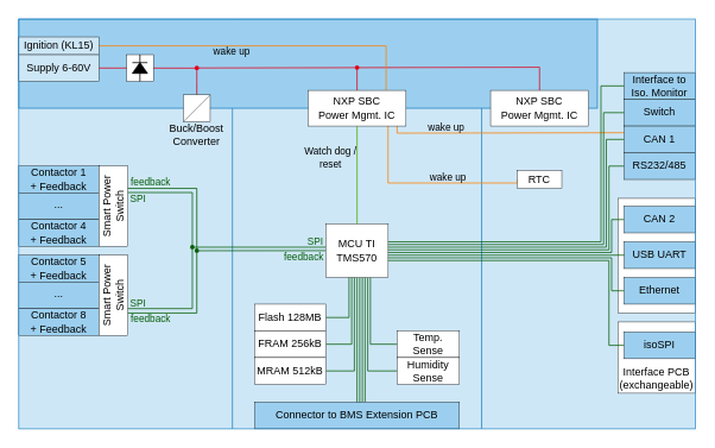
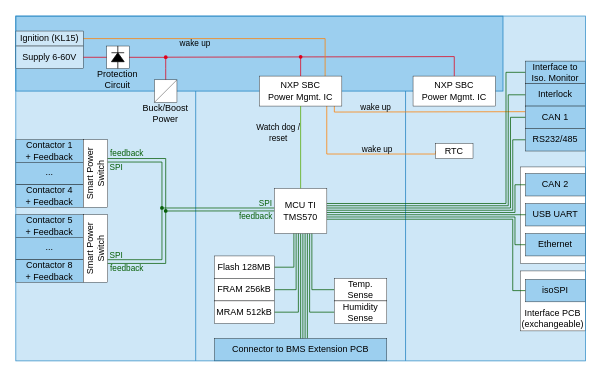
  <mxCell id="0" />
  <mxCell id="1" parent="0" />
  <mxCell id="2" value="" style="rounded=0;whiteSpace=wrap;html=1;fillColor=#cee7f7;strokeColor=none;strokeWidth=1;fontColor=#62bbaf;fontStyle=1" parent="1" vertex="1"><mxGeometry x="20" y="21" width="760" height="460" as="geometry" /></mxCell>
  <mxCell id="3" value="" style="endArrow=none;html=1;rounded=0;strokeColor=#1f82c0;strokeWidth=1;entryX=0.8;entryY=0.008;entryDx=0;entryDy=0;entryPerimeter=0;" parent="1" target="6" edge="1"><mxGeometry width="50" height="50" relative="1" as="geometry"><mxPoint x="540" y="481" as="sourcePoint" /><mxPoint x="539" y="20" as="targetPoint" /></mxGeometry></mxCell>
  <mxCell id="4" value="" style="endArrow=none;html=1;rounded=0;strokeColor=#1f82c0;strokeWidth=1;" parent="1" edge="1"><mxGeometry width="50" height="50" relative="1" as="geometry"><mxPoint x="260" y="481" as="sourcePoint" /><mxPoint x="260" y="21" as="targetPoint" /></mxGeometry></mxCell>
  <mxCell id="5" value="" style="rounded=0;whiteSpace=wrap;html=1;strokeWidth=0.5;" parent="1" vertex="1"><mxGeometry x="693" y="222.25" width="87" height="128.75" as="geometry" /></mxCell>
  <mxCell id="6" value="" style="rounded=0;whiteSpace=wrap;html=1;fillColor=#9ccfef;strokeColor=#1f82c0;strokeWidth=1;" parent="1" vertex="1"><mxGeometry x="20" y="21" width="650" height="100" as="geometry" /></mxCell>
  <mxCell id="7" value="Contactor 1&lt;br&gt;&lt;div style=&quot;&quot;&gt;&lt;span style=&quot;background-color: initial;&quot;&gt;+ Feedback&lt;/span&gt;&lt;/div&gt;" style="rounded=0;whiteSpace=wrap;html=1;fillColor=#9ccfef;align=center;strokeWidth=0.5;" parent="1" vertex="1"><mxGeometry x="20" y="186" width="90" height="30" as="geometry" /></mxCell>
  <mxCell id="8" value="..." style="rounded=0;whiteSpace=wrap;html=1;fillColor=#9ccfef;verticalAlign=top;align=center;strokeWidth=0.5;" parent="1" vertex="1"><mxGeometry x="20" y="216" width="90" height="30" as="geometry" /></mxCell>
  <mxCell id="9" value="Contactor 4&lt;div&gt;&lt;div style=&quot;&quot;&gt;&lt;span style=&quot;background-color: initial;&quot;&gt;+ Feedback&lt;/span&gt;&lt;/div&gt;&lt;/div&gt;" style="rounded=0;whiteSpace=wrap;html=1;fillColor=#9ccfef;align=center;strokeWidth=0.5;" parent="1" vertex="1"><mxGeometry x="20" y="246" width="90" height="30" as="geometry" /></mxCell>
  <mxCell id="10" value="Contactor 5&lt;br&gt;&lt;div style=&quot;&quot;&gt;&lt;span style=&quot;background-color: initial;&quot;&gt;+ Feedback&lt;/span&gt;&lt;/div&gt;" style="rounded=0;whiteSpace=wrap;html=1;fillColor=#9ccfef;align=center;strokeWidth=0.5;" parent="1" vertex="1"><mxGeometry x="20" y="286" width="90" height="30" as="geometry" /></mxCell>
  <mxCell id="11" value="..." style="rounded=0;whiteSpace=wrap;html=1;fillColor=#9ccfef;verticalAlign=top;align=center;strokeWidth=0.5;" parent="1" vertex="1"><mxGeometry x="20" y="316" width="90" height="30" as="geometry" /></mxCell>
  <mxCell id="12" value="Contactor 8&lt;div&gt;&lt;div style=&quot;&quot;&gt;&lt;span style=&quot;background-color: initial;&quot;&gt;+ Feedback&lt;/span&gt;&lt;/div&gt;&lt;/div&gt;" style="rounded=0;whiteSpace=wrap;html=1;fillColor=#9ccfef;align=center;strokeWidth=0.5;" parent="1" vertex="1"><mxGeometry x="20" y="346" width="90" height="30" as="geometry" /></mxCell>
  <mxCell id="13" value="NXP SBC&lt;br&gt;Power Mgmt. IC" style="rounded=0;whiteSpace=wrap;html=1;strokeWidth=0.5;" parent="1" vertex="1"><mxGeometry x="550" y="101" width="110" height="40" as="geometry" /></mxCell>
  <mxCell id="14" value="Interface PCB&lt;br&gt;(exchangeable)" style="rounded=0;whiteSpace=wrap;html=1;verticalAlign=bottom;strokeWidth=0.5;" parent="1" vertex="1"><mxGeometry x="693" y="361" width="87" height="80" as="geometry" /></mxCell>
  <mxCell id="15" value="" style="endArrow=none;html=1;rounded=0;entryX=0.5;entryY=0;entryDx=0;entryDy=0;strokeColor=#e2001a;exitX=0.473;exitY=1.039;exitDx=0;exitDy=0;exitPerimeter=0;" parent="1" source="83" target="29" edge="1"><mxGeometry width="50" height="50" relative="1" as="geometry"><mxPoint x="220" y="66" as="sourcePoint" /><mxPoint x="410" y="241" as="targetPoint" /><Array as="points"><mxPoint x="220" y="91" /></Array></mxGeometry></mxCell>
  <mxCell id="16" value="" style="endArrow=none;html=1;rounded=0;exitDx=0;exitDy=0;entryX=0.5;entryY=0;entryDx=0;entryDy=0;edgeStyle=elbowEdgeStyle;elbow=vertical;strokeColor=#e2001a;" parent="1" source="83" target="13" edge="1"><mxGeometry width="50" height="50" relative="1" as="geometry"><mxPoint x="360" y="291" as="sourcePoint" /><mxPoint x="600" y="66" as="targetPoint" /><Array as="points"><mxPoint x="359" y="75" /></Array></mxGeometry></mxCell>
  <mxCell id="17" value="" style="endArrow=none;html=1;rounded=0;entryX=0.5;entryY=0;entryDx=0;entryDy=0;strokeColor=#e2001a;" parent="1" source="77" target="26" edge="1"><mxGeometry width="50" height="50" relative="1" as="geometry"><mxPoint x="400" y="66" as="sourcePoint" /><mxPoint x="399.86" y="86" as="targetPoint" /></mxGeometry></mxCell>
- <mxCell id="19" value="Buck/Boost&lt;br&gt;Converter" style="text;html=1;align=center;verticalAlign=middle;whiteSpace=wrap;rounded=0;" parent="1" vertex="1"><mxGeometry x="190" y="136" width="60" height="30" as="geometry" /></mxCell>
+ <mxCell id="18" value="Protection&lt;br&gt;Circuit" style="text;html=1;align=center;verticalAlign=middle;whiteSpace=wrap;rounded=0;" parent="1" vertex="1"><mxGeometry x="126.25" y="90.91" width="60" height="30" as="geometry" /></mxCell>
+ <mxCell id="19" value="Buck/Boost&lt;br&gt;Power" style="text;html=1;align=center;verticalAlign=middle;whiteSpace=wrap;rounded=0;" parent="1" vertex="1"><mxGeometry x="190" y="136" width="60" height="30" as="geometry" /></mxCell>
  <mxCell id="20" value="" style="endArrow=none;html=1;rounded=0;entryX=1;entryY=0.5;entryDx=0;entryDy=0;exitX=0.797;exitY=0.022;exitDx=0;exitDy=0;exitPerimeter=0;edgeStyle=elbowEdgeStyle;elbow=vertical;strokeColor=#FF8000;" parent="1" source="26" target="27" edge="1"><mxGeometry width="50" height="50" relative="1" as="geometry"><mxPoint x="380" y="431" as="sourcePoint" /><mxPoint x="430" y="381" as="targetPoint" /><Array as="points"><mxPoint x="270" y="51" /></Array></mxGeometry></mxCell>
  <mxCell id="21" value="wake up" style="edgeLabel;html=1;align=center;verticalAlign=middle;resizable=0;points=[];labelBackgroundColor=none;" parent="20" vertex="1" connectable="0"><mxGeometry x="0.205" relative="1" as="geometry"><mxPoint y="6" as="offset" /></mxGeometry></mxCell>
  <mxCell id="22" value="" style="endArrow=none;html=1;rounded=0;exitX=0;exitY=0.25;exitDx=0;exitDy=0;edgeStyle=elbowEdgeStyle;elbow=vertical;strokeColor=#FF8000;" parent="1" source="75" edge="1"><mxGeometry width="50" height="50" relative="1" as="geometry"><mxPoint x="660" y="279" as="sourcePoint" /><mxPoint x="445" y="141" as="targetPoint" /><Array as="points"><mxPoint x="580" y="149" /></Array></mxGeometry></mxCell>
  <mxCell id="23" value="wake up" style="edgeLabel;html=1;align=center;verticalAlign=middle;resizable=0;points=[];labelBackgroundColor=none;" parent="22" vertex="1" connectable="0"><mxGeometry x="0.494" y="-1" relative="1" as="geometry"><mxPoint x="-4" y="-6" as="offset" /></mxGeometry></mxCell>
  <mxCell id="24" value="" style="endArrow=none;html=1;rounded=0;entryX=0.817;entryY=0.994;entryDx=0;entryDy=0;exitX=0;exitY=0.5;exitDx=0;exitDy=0;edgeStyle=elbowEdgeStyle;elbow=vertical;strokeColor=#FF8000;entryPerimeter=0;" parent="1" source="76" target="26" edge="1"><mxGeometry width="50" height="50" relative="1" as="geometry"><mxPoint x="710" y="159" as="sourcePoint" /><mxPoint x="455" y="151" as="targetPoint" /><Array as="points"><mxPoint x="510" y="205" /></Array></mxGeometry></mxCell>
  <mxCell id="25" value="wake up" style="edgeLabel;html=1;align=center;verticalAlign=middle;resizable=0;points=[];fontColor=default;labelBackgroundColor=none;" parent="24" vertex="1" connectable="0"><mxGeometry x="-0.133" y="-2" relative="1" as="geometry"><mxPoint x="9" y="-5" as="offset" /></mxGeometry></mxCell>
  <mxCell id="26" value="NXP SBC&lt;br&gt;Power Mgmt. IC" style="rounded=0;whiteSpace=wrap;html=1;strokeWidth=0.5;" parent="1" vertex="1"><mxGeometry x="345" y="101" width="110" height="40" as="geometry" /></mxCell>
  <mxCell id="27" value="Ignition (KL15)" style="rounded=0;whiteSpace=wrap;html=1;fillColor=#cee7f7;strokeWidth=0.5;" parent="1" vertex="1"><mxGeometry x="20" y="40.91" width="90" height="20" as="geometry" /></mxCell>
  <mxCell id="28" value="Supply 6-60V" style="rounded=0;whiteSpace=wrap;html=1;fillColor=#cee7f7;strokeWidth=0.5;" parent="1" vertex="1"><mxGeometry x="20" y="60.91" width="90" height="30" as="geometry" /></mxCell>
  <mxCell id="29" value="" style="rounded=0;whiteSpace=wrap;html=1;strokeWidth=0.5;" parent="1" vertex="1"><mxGeometry x="205" y="106" width="30" height="30" as="geometry" /></mxCell>
  <mxCell id="30" value="" style="endArrow=none;html=1;rounded=0;entryX=1;entryY=0;entryDx=0;entryDy=0;exitX=0;exitY=1;exitDx=0;exitDy=0;strokeWidth=0.5;" parent="1" source="29" target="29" edge="1"><mxGeometry width="50" height="50" relative="1" as="geometry"><mxPoint x="360" y="271" as="sourcePoint" /><mxPoint x="410" y="221" as="targetPoint" /></mxGeometry></mxCell>
  <mxCell id="31" value="" style="endArrow=none;html=1;rounded=0;entryX=0.5;entryY=1;entryDx=0;entryDy=0;exitX=0.5;exitY=0;exitDx=0;exitDy=0;strokeColor=#54a800;fillColor=#cdeb8b;" parent="1" source="78" target="26" edge="1"><mxGeometry width="50" height="50" relative="1" as="geometry"><mxPoint x="370" y="461" as="sourcePoint" /><mxPoint x="420" y="411" as="targetPoint" /></mxGeometry></mxCell>
  <mxCell id="32" value="Watch dog /&lt;br&gt;reset" style="edgeLabel;html=1;align=center;verticalAlign=middle;resizable=0;points=[];labelBackgroundColor=none;" parent="31" vertex="1" connectable="0"><mxGeometry x="0.583" y="-2" relative="1" as="geometry"><mxPoint x="-33" y="12" as="offset" /></mxGeometry></mxCell>
  <mxCell id="33" value="" style="endArrow=none;html=1;rounded=0;edgeStyle=elbowEdgeStyle;elbow=horizontal;strokeColor=#075f07;" parent="1" edge="1"><mxGeometry width="50" height="50" relative="1" as="geometry"><mxPoint x="141" y="211" as="sourcePoint" /><mxPoint x="142" y="351" as="targetPoint" /><Array as="points"><mxPoint x="220" y="271" /></Array></mxGeometry></mxCell>
  <mxCell id="34" value="feedback" style="edgeLabel;html=1;align=center;verticalAlign=middle;resizable=0;points=[];labelBackgroundColor=none;fontColor=#075f07;" parent="33" vertex="1" connectable="0"><mxGeometry x="-0.695" y="2" relative="1" as="geometry"><mxPoint x="-19" y="-6" as="offset" /></mxGeometry></mxCell>
  <mxCell id="35" value="feedback" style="edgeLabel;html=1;align=center;verticalAlign=middle;resizable=0;points=[];labelBackgroundColor=none;fontColor=#075f07;" parent="33" vertex="1" connectable="0"><mxGeometry x="0.714" y="1" relative="1" as="geometry"><mxPoint x="-17" y="5" as="offset" /></mxGeometry></mxCell>
  <mxCell id="36" value="" style="endArrow=none;html=1;rounded=0;exitX=0.67;exitY=0.982;exitDx=0;exitDy=0;edgeStyle=elbowEdgeStyle;elbow=horizontal;strokeColor=#075f07;exitPerimeter=0;" parent="1" source="39" edge="1"><mxGeometry width="50" height="50" relative="1" as="geometry"><mxPoint x="153" y="219" as="sourcePoint" /><mxPoint x="141" y="346" as="targetPoint" /><Array as="points"><mxPoint x="215" y="283" /></Array></mxGeometry></mxCell>
  <mxCell id="37" value="SPI" style="edgeLabel;html=1;align=center;verticalAlign=middle;resizable=0;points=[];labelBackgroundColor=none;fontColor=#075f07;" parent="36" vertex="1" connectable="0"><mxGeometry x="-0.553" relative="1" as="geometry"><mxPoint x="-50" y="7" as="offset" /></mxGeometry></mxCell>
  <mxCell id="38" value="SPI" style="edgeLabel;html=1;align=center;verticalAlign=middle;resizable=0;points=[];labelBackgroundColor=none;fontColor=#075f07;" parent="36" vertex="1" connectable="0"><mxGeometry x="0.622" y="-2" relative="1" as="geometry"><mxPoint x="-40" y="-5" as="offset" /></mxGeometry></mxCell>
  <mxCell id="39" value="Smart Power Switch" style="rounded=0;whiteSpace=wrap;html=1;rotation=270;fontSize=12;fontStyle=0;strokeWidth=0.5;" parent="1" vertex="1"><mxGeometry x="81.25" y="214.75" width="90" height="32.5" as="geometry" /></mxCell>
  <mxCell id="40" value="Smart Power Switch" style="rounded=0;whiteSpace=wrap;html=1;rotation=270;fontSize=12;fontStyle=0;strokeWidth=0.5;" parent="1" vertex="1"><mxGeometry x="81.25" y="314.75" width="90" height="32.5" as="geometry" /></mxCell>
  <mxCell id="41" value="" style="endArrow=none;html=1;rounded=0;entryX=0;entryY=0.25;entryDx=0;entryDy=0;strokeColor=#075f07;" parent="1" edge="1"><mxGeometry width="50" height="50" relative="1" as="geometry"><mxPoint x="215" y="277" as="sourcePoint" /><mxPoint x="365" y="277" as="targetPoint" /></mxGeometry></mxCell>
  <mxCell id="42" value="SPI" style="edgeLabel;html=1;align=center;verticalAlign=middle;resizable=0;points=[];labelBackgroundColor=none;fontColor=#075f07;" parent="41" vertex="1" connectable="0"><mxGeometry x="0.468" y="1" relative="1" as="geometry"><mxPoint x="27" y="-6" as="offset" /></mxGeometry></mxCell>
  <mxCell id="43" value="" style="endArrow=none;html=1;rounded=0;entryX=0;entryY=0.5;entryDx=0;entryDy=0;strokeColor=#075f07;" parent="1" source="80" edge="1"><mxGeometry width="50" height="50" relative="1" as="geometry"><mxPoint x="220" y="280.9" as="sourcePoint" /><mxPoint x="365" y="280.9" as="targetPoint" /></mxGeometry></mxCell>
  <mxCell id="44" value="feedback" style="edgeLabel;html=1;align=center;verticalAlign=middle;resizable=0;points=[];labelBackgroundColor=none;fontColor=#075f07;" parent="43" vertex="1" connectable="0"><mxGeometry x="0.752" y="1" relative="1" as="geometry"><mxPoint x="-7" y="8" as="offset" /></mxGeometry></mxCell>
  <mxCell id="45" value="" style="endArrow=none;html=1;rounded=0;entryX=0.5;entryY=1;entryDx=0;entryDy=0;strokeColor=#075f07;exitX=0.5;exitY=0;exitDx=0;exitDy=0;" parent="1" target="78" edge="1"><mxGeometry width="50" height="50" relative="1" as="geometry"><mxPoint x="400" y="451.9" as="sourcePoint" /><mxPoint x="400" y="311.9" as="targetPoint" /></mxGeometry></mxCell>
  <mxCell id="46" value="" style="endArrow=none;html=1;rounded=0;entryX=0.573;entryY=0.985;entryDx=0;entryDy=0;strokeColor=#075f07;entryPerimeter=0;exitX=0.573;exitY=0.985;exitDx=0;exitDy=0;exitPerimeter=0;" parent="1" edge="1"><mxGeometry width="50" height="50" relative="1" as="geometry"><mxPoint x="403" y="452.9" as="sourcePoint" /><mxPoint x="403" y="311" as="targetPoint" /></mxGeometry></mxCell>
  <mxCell id="47" value="" style="endArrow=none;html=1;rounded=0;entryX=0.64;entryY=0.996;entryDx=0;entryDy=0;strokeColor=#075f07;exitX=0.54;exitY=0.002;exitDx=0;exitDy=0;entryPerimeter=0;exitPerimeter=0;" parent="1" edge="1"><mxGeometry width="50" height="50" relative="1" as="geometry"><mxPoint x="406" y="451.06" as="sourcePoint" /><mxPoint x="406" y="310.76" as="targetPoint" /></mxGeometry></mxCell>
  <mxCell id="48" value="" style="endArrow=none;html=1;rounded=0;entryX=0.64;entryY=0.996;entryDx=0;entryDy=0;strokeColor=#075f07;exitX=0.54;exitY=0.002;exitDx=0;exitDy=0;entryPerimeter=0;exitPerimeter=0;" parent="1" edge="1"><mxGeometry width="50" height="50" relative="1" as="geometry"><mxPoint x="409" y="451" as="sourcePoint" /><mxPoint x="409" y="310.7" as="targetPoint" /></mxGeometry></mxCell>
  <mxCell id="49" value="Connector to BMS Extension PCB" style="rounded=0;whiteSpace=wrap;html=1;fillColor=#9ccfef;align=center;strokeWidth=0.5;" parent="1" vertex="1"><mxGeometry x="285" y="451" width="230" height="30" as="geometry" /></mxCell>
  <mxCell id="50" value="" style="endArrow=none;html=1;rounded=0;entryX=0.64;entryY=0.996;entryDx=0;entryDy=0;strokeColor=#075f07;exitX=0;exitY=0.5;exitDx=0;exitDy=0;entryPerimeter=0;edgeStyle=elbowEdgeStyle;elbow=vertical;" parent="1" source="52" edge="1"><mxGeometry width="50" height="50" relative="1" as="geometry"><mxPoint x="413.36" y="451" as="sourcePoint" /><mxPoint x="415" y="310.7" as="targetPoint" /><Array as="points"><mxPoint x="430" y="386" /></Array></mxGeometry></mxCell>
  <mxCell id="51" value="" style="endArrow=none;html=1;rounded=0;entryX=0.64;entryY=0.996;entryDx=0;entryDy=0;strokeColor=#075f07;exitX=0;exitY=0.5;exitDx=0;exitDy=0;entryPerimeter=0;edgeStyle=elbowEdgeStyle;elbow=vertical;" parent="1" source="53" edge="1"><mxGeometry width="50" height="50" relative="1" as="geometry"><mxPoint x="412" y="390.05" as="sourcePoint" /><mxPoint x="412" y="311" as="targetPoint" /><Array as="points"><mxPoint x="430" y="416" /></Array></mxGeometry></mxCell>
  <mxCell id="52" value="Temp.&lt;br&gt;Sense" style="rounded=0;whiteSpace=wrap;html=1;strokeWidth=0.5;" parent="1" vertex="1"><mxGeometry x="445" y="371" width="70" height="30" as="geometry" /></mxCell>
  <mxCell id="53" value="Humidity&lt;br&gt;Sense" style="rounded=0;whiteSpace=wrap;html=1;strokeWidth=0.5;" parent="1" vertex="1"><mxGeometry x="445" y="401" width="70" height="30" as="geometry" /></mxCell>
  <mxCell id="54" value="" style="endArrow=none;html=1;rounded=0;entryX=0.64;entryY=0.996;entryDx=0;entryDy=0;strokeColor=#075f07;exitX=1;exitY=0.5;exitDx=0;exitDy=0;entryPerimeter=0;edgeStyle=elbowEdgeStyle;elbow=vertical;" parent="1" source="59" edge="1"><mxGeometry width="50" height="50" relative="1" as="geometry"><mxPoint x="345" y="416" as="sourcePoint" /><mxPoint x="397" y="310" as="targetPoint" /><Array as="points"><mxPoint x="380" y="416" /></Array></mxGeometry></mxCell>
  <mxCell id="55" value="" style="endArrow=none;html=1;rounded=0;entryX=0.64;entryY=0.996;entryDx=0;entryDy=0;strokeColor=#075f07;exitX=1;exitY=0.5;exitDx=0;exitDy=0;entryPerimeter=0;edgeStyle=elbowEdgeStyle;elbow=vertical;" parent="1" source="58" edge="1"><mxGeometry width="50" height="50" relative="1" as="geometry"><mxPoint x="385" y="426" as="sourcePoint" /><mxPoint x="394" y="310" as="targetPoint" /><Array as="points"><mxPoint x="390" y="386" /></Array></mxGeometry></mxCell>
  <mxCell id="56" value="" style="endArrow=none;html=1;rounded=0;strokeColor=#075f07;exitX=1;exitY=0.5;exitDx=0;exitDy=0;edgeStyle=elbowEdgeStyle;elbow=vertical;" parent="1" source="57" edge="1"><mxGeometry width="50" height="50" relative="1" as="geometry"><mxPoint x="375" y="352" as="sourcePoint" /><mxPoint x="391" y="301" as="targetPoint" /><Array as="points"><mxPoint x="380" y="356" /></Array></mxGeometry></mxCell>
  <mxCell id="57" value="Flash 128MB" style="rounded=0;whiteSpace=wrap;html=1;strokeWidth=0.5;" parent="1" vertex="1"><mxGeometry x="285" y="341" width="80" height="30" as="geometry" /></mxCell>
  <mxCell id="58" value="FRAM 256kB" style="rounded=0;whiteSpace=wrap;html=1;strokeWidth=0.5;" parent="1" vertex="1"><mxGeometry x="285" y="371" width="80" height="30" as="geometry" /></mxCell>
  <mxCell id="59" value="MRAM 512kB" style="rounded=0;whiteSpace=wrap;html=1;strokeWidth=0.5;" parent="1" vertex="1"><mxGeometry x="285" y="401" width="80" height="30" as="geometry" /></mxCell>
  <mxCell id="60" value="" style="endArrow=none;html=1;rounded=0;strokeColor=#075f07;" parent="1" edge="1"><mxGeometry width="50" height="50" relative="1" as="geometry"><mxPoint x="701" y="286" as="sourcePoint" /><mxPoint x="433" y="286" as="targetPoint" /></mxGeometry></mxCell>
  <mxCell id="61" value="" style="endArrow=none;html=1;rounded=0;strokeColor=#075f07;exitX=0;exitY=0.5;exitDx=0;exitDy=0;edgeStyle=elbowEdgeStyle;" parent="1" source="64" edge="1"><mxGeometry width="50" height="50" relative="1" as="geometry"><mxPoint x="710" y="296" as="sourcePoint" /><mxPoint x="434" y="289" as="targetPoint" /><Array as="points"><mxPoint x="686" y="308" /></Array></mxGeometry></mxCell>
  <mxCell id="62" value="" style="endArrow=none;html=1;rounded=0;strokeColor=#075f07;exitX=0;exitY=0.5;exitDx=0;exitDy=0;edgeStyle=elbowEdgeStyle;" parent="1" source="65" edge="1"><mxGeometry width="50" height="50" relative="1" as="geometry"><mxPoint x="710" y="336" as="sourcePoint" /><mxPoint x="433" y="292" as="targetPoint" /><Array as="points"><mxPoint x="683" y="335" /></Array></mxGeometry></mxCell>
  <mxCell id="63" value="USB UART" style="rounded=0;whiteSpace=wrap;html=1;fillColor=#9ccfef;align=center;strokeWidth=0.5;" parent="1" vertex="1"><mxGeometry x="700" y="271" width="80" height="30" as="geometry" /></mxCell>
  <mxCell id="64" value="Ethernet" style="rounded=0;whiteSpace=wrap;html=1;fillColor=#9ccfef;align=center;strokeWidth=0.5;" parent="1" vertex="1"><mxGeometry x="700" y="311" width="80" height="30" as="geometry" /></mxCell>
  <mxCell id="65" value="isoSPI" style="rounded=0;whiteSpace=wrap;html=1;fillColor=#9ccfef;align=center;strokeWidth=0.5;" parent="1" vertex="1"><mxGeometry x="700" y="372.25" width="80" height="30" as="geometry" /></mxCell>
  <mxCell id="66" value="" style="endArrow=none;html=1;rounded=0;strokeColor=#075f07;exitX=0;exitY=0.5;exitDx=0;exitDy=0;edgeStyle=elbowEdgeStyle;" parent="1" source="74" edge="1"><mxGeometry width="50" height="50" relative="1" as="geometry"><mxPoint x="710" y="336" as="sourcePoint" /><mxPoint x="433" y="283" as="targetPoint" /><Array as="points"><mxPoint x="686" y="263" /></Array></mxGeometry></mxCell>
  <mxCell id="67" value="" style="endArrow=none;html=1;rounded=0;strokeColor=#075f07;exitX=0;exitY=0.5;exitDx=0;exitDy=0;edgeStyle=elbowEdgeStyle;" parent="1" source="73" edge="1"><mxGeometry width="50" height="50" relative="1" as="geometry"><mxPoint x="710" y="256" as="sourcePoint" /><mxPoint x="433" y="280" as="targetPoint" /><Array as="points"><mxPoint x="683" y="231" /></Array></mxGeometry></mxCell>
  <mxCell id="68" value="" style="endArrow=none;html=1;rounded=0;strokeColor=#075f07;exitX=0;exitY=0.5;exitDx=0;exitDy=0;edgeStyle=elbowEdgeStyle;" parent="1" source="75" edge="1"><mxGeometry width="50" height="50" relative="1" as="geometry"><mxPoint x="710" y="196" as="sourcePoint" /><mxPoint x="433" y="277" as="targetPoint" /><Array as="points"><mxPoint x="680" y="212" /></Array></mxGeometry></mxCell>
  <mxCell id="69" value="" style="endArrow=none;html=1;rounded=0;strokeColor=#075f07;exitX=0;exitY=0.5;exitDx=0;exitDy=0;edgeStyle=elbowEdgeStyle;" parent="1" source="72" edge="1"><mxGeometry width="50" height="50" relative="1" as="geometry"><mxPoint x="710" y="166" as="sourcePoint" /><mxPoint x="433" y="274" as="targetPoint" /><Array as="points"><mxPoint x="677" y="199" /><mxPoint x="650" y="161" /><mxPoint x="650" y="191" /></Array></mxGeometry></mxCell>
  <mxCell id="70" value="" style="endArrow=none;html=1;rounded=0;strokeColor=#075f07;exitX=0;exitY=0.5;exitDx=0;exitDy=0;edgeStyle=elbowEdgeStyle;elbow=horizontal;" parent="1" source="71" edge="1"><mxGeometry width="50" height="50" relative="1" as="geometry"><mxPoint x="710" y="136" as="sourcePoint" /><mxPoint x="433" y="271" as="targetPoint" /><Array as="points"><mxPoint x="674" y="184" /></Array></mxGeometry></mxCell>
  <mxCell id="71" value="Interface to Iso. Monitor" style="rounded=0;whiteSpace=wrap;html=1;fillColor=#9ccfef;align=center;strokeWidth=0.5;" parent="1" vertex="1"><mxGeometry x="700" y="81" width="80" height="30" as="geometry" /></mxCell>
- <mxCell id="72" value="Switch" style="rounded=0;whiteSpace=wrap;html=1;fillColor=#9ccfef;align=center;strokeWidth=0.5;" parent="1" vertex="1"><mxGeometry x="700" y="111" width="80" height="30" as="geometry" /></mxCell>
+ <mxCell id="72" value="Interlock" style="rounded=0;whiteSpace=wrap;html=1;fillColor=#9ccfef;align=center;strokeWidth=0.5;" parent="1" vertex="1"><mxGeometry x="700" y="111" width="80" height="30" as="geometry" /></mxCell>
  <mxCell id="73" value="RS232/485" style="rounded=0;whiteSpace=wrap;html=1;fillColor=#9ccfef;align=center;strokeWidth=0.5;" parent="1" vertex="1"><mxGeometry x="700" y="171" width="80" height="30" as="geometry" /></mxCell>
  <mxCell id="74" value="CAN 2" style="rounded=0;whiteSpace=wrap;html=1;fillColor=#9ccfef;align=center;strokeWidth=0.5;" parent="1" vertex="1"><mxGeometry x="700" y="231" width="80" height="30" as="geometry" /></mxCell>
  <mxCell id="75" value="CAN 1" style="rounded=0;whiteSpace=wrap;html=1;fillColor=#9ccfef;align=center;strokeWidth=0.5;" parent="1" vertex="1"><mxGeometry x="700" y="141" width="80" height="30" as="geometry" /></mxCell>
  <mxCell id="76" value="RTC" style="rounded=0;whiteSpace=wrap;html=1;strokeWidth=0.5;" parent="1" vertex="1"><mxGeometry x="580" y="191" width="50" height="20" as="geometry" /></mxCell>
  <mxCell id="77" value="" style="shape=waypoint;sketch=0;fillStyle=solid;size=6;pointerEvents=1;points=[];fillColor=none;resizable=0;rotatable=0;perimeter=centerPerimeter;snapToPoint=1;strokeColor=#e2001a;strokeWidth=0.5;" parent="1" vertex="1"><mxGeometry x="390" y="65.32" width="20" height="20" as="geometry" /></mxCell>
  <mxCell id="78" value="MCU TI TMS570" style="rounded=0;whiteSpace=wrap;html=1;strokeWidth=0.5;" parent="1" vertex="1"><mxGeometry x="365" y="251" width="70" height="60" as="geometry" /></mxCell>
  <mxCell id="79" value="" style="endArrow=none;html=1;rounded=0;entryDx=0;entryDy=0;strokeColor=#62bbaf;" parent="1" target="80" edge="1"><mxGeometry width="50" height="50" relative="1" as="geometry"><mxPoint x="220" y="280.9" as="sourcePoint" /><mxPoint x="365" y="280.9" as="targetPoint" /></mxGeometry></mxCell>
  <mxCell id="80" value="" style="shape=waypoint;sketch=0;fillStyle=solid;size=6;pointerEvents=1;points=[];fillColor=none;resizable=0;rotatable=0;perimeter=centerPerimeter;snapToPoint=1;strokeColor=#075f07;strokeWidth=0.5;" parent="1" vertex="1"><mxGeometry x="210" y="271" width="20" height="20" as="geometry" /></mxCell>
  <mxCell id="81" value="" style="shape=waypoint;sketch=0;fillStyle=solid;size=6;pointerEvents=1;points=[];fillColor=none;resizable=0;rotatable=0;perimeter=centerPerimeter;snapToPoint=1;strokeColor=#075f07;strokeWidth=0.5;" parent="1" vertex="1"><mxGeometry x="205" y="267" width="20" height="20" as="geometry" /></mxCell>
  <mxCell id="82" value="" style="endArrow=none;html=1;rounded=0;exitX=1;exitY=0.5;exitDx=0;exitDy=0;entryDx=0;entryDy=0;edgeStyle=elbowEdgeStyle;elbow=vertical;strokeColor=#e2001a;" parent="1" source="28" target="83" edge="1"><mxGeometry width="50" height="50" relative="1" as="geometry"><mxPoint x="110" y="76" as="sourcePoint" /><mxPoint x="605" y="101" as="targetPoint" /><Array as="points" /></mxGeometry></mxCell>
  <mxCell id="83" value="" style="shape=waypoint;sketch=0;fillStyle=solid;size=6;pointerEvents=1;points=[];fillColor=none;resizable=0;rotatable=0;perimeter=centerPerimeter;snapToPoint=1;strokeColor=#e2001a;strokeWidth=0.5;" parent="1" vertex="1"><mxGeometry x="210" y="65.82" width="20" height="20" as="geometry" /></mxCell>
  <mxCell id="84" value="" style="rounded=0;whiteSpace=wrap;html=1;strokeWidth=0.5;" parent="1" vertex="1"><mxGeometry x="141.25" y="60.91" width="30" height="30" as="geometry" /></mxCell>
  <mxCell id="85" value="" style="pointerEvents=1;fillColor=strokeColor;verticalLabelPosition=bottom;shadow=0;dashed=0;align=center;html=1;verticalAlign=top;shape=mxgraph.electrical.diodes.diode;rotation=-90;" parent="1" vertex="1"><mxGeometry x="141.1" y="67.32" width="30" height="17" as="geometry" /></mxCell>
  <mxCell id="86" value="" style="rounded=0;whiteSpace=wrap;html=1;fillColor=none;strokeColor=#358fc7;" vertex="1" parent="1"><mxGeometry x="20" y="20.91" width="760" height="460.09" as="geometry" /></mxCell>
